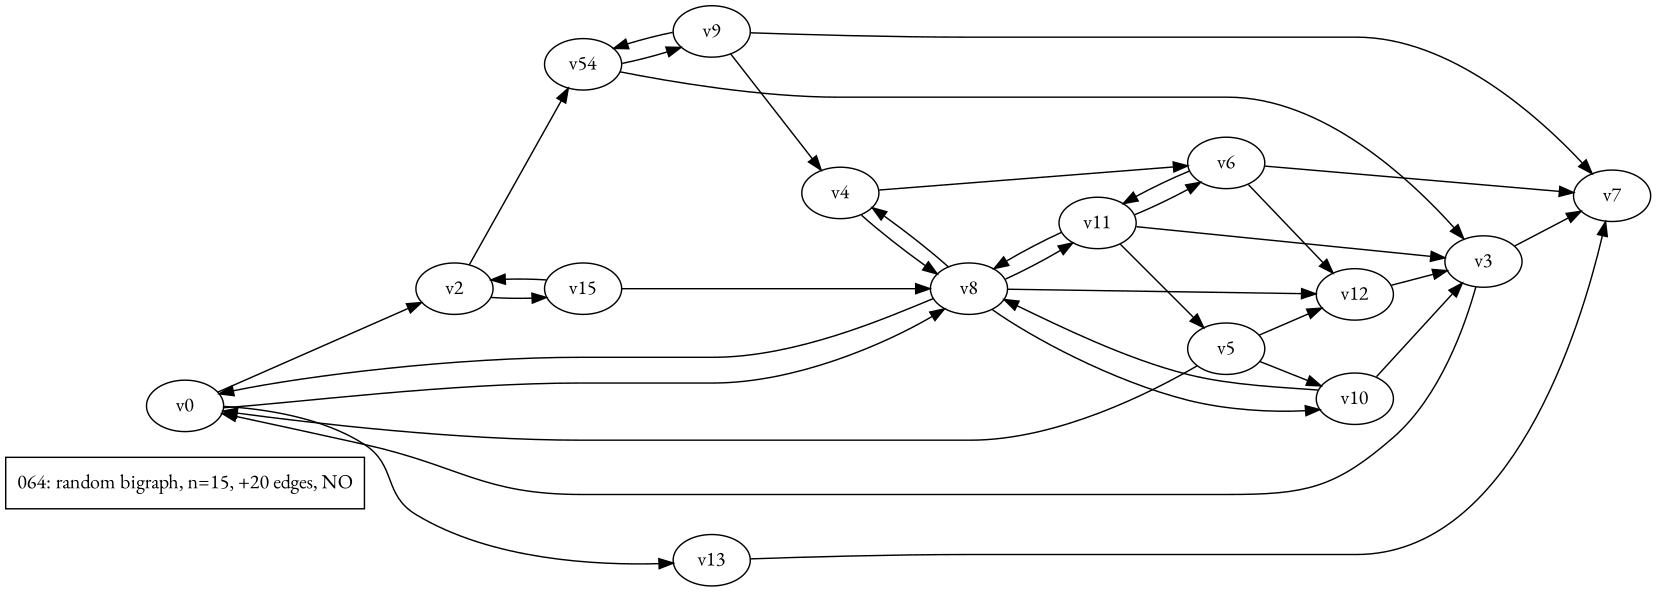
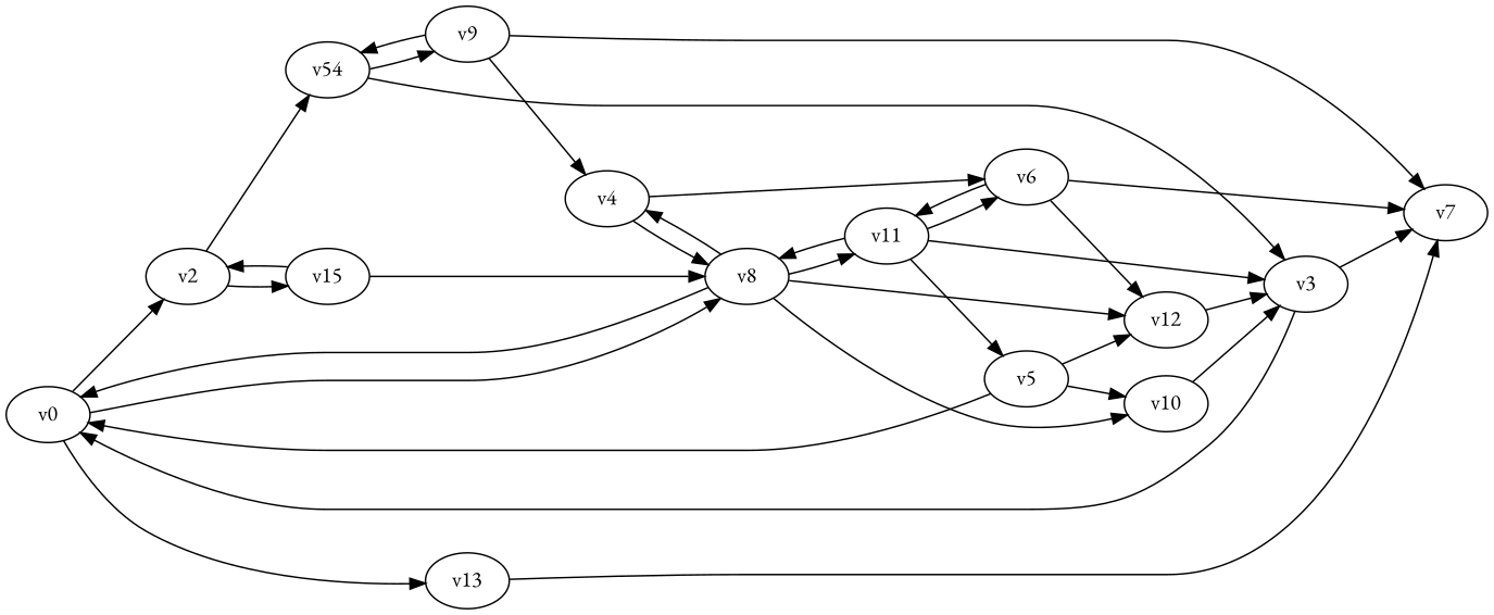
  digraph {
    fontname="EB Garamond"
    rankdir=LR
    node [fontname="EB Garamond"]
    edge [fontname="EB Garamond"]
-   n1 [label="064: random bigraph, n=15, +20 edges, NO" shape=box]
    n2 [label=v0]
    v2
    v8
    v13
    n6 [label=v54]
    v15
    v4
    v10
    v12
    v11
    v7
    v3
    v9
    v6
    v5
    n2 -> v2
    n2 -> v8
    n2 -> v13
    v2 -> n6
    v2 -> v15
    v8 -> n2
    v8 -> v4
    v8 -> v10
    v8 -> v12
    v8 -> v11
    v13 -> v7
    n6 -> v3
    n6 -> v9
    v15 -> v2
    v15 -> v8
    v4 -> v8
    v4 -> v6
-   v10 -> v8
    v10 -> v3
    v12 -> v3
    v11 -> v8
    v11 -> v3
    v11 -> v6
    v11 -> v5
    v3 -> n2
    v3 -> v7
    v9 -> n6
    v9 -> v4
    v9 -> v7
    v6 -> v12
    v6 -> v11
    v6 -> v7
    v5 -> n2
    v5 -> v10
    v5 -> v12
  }
